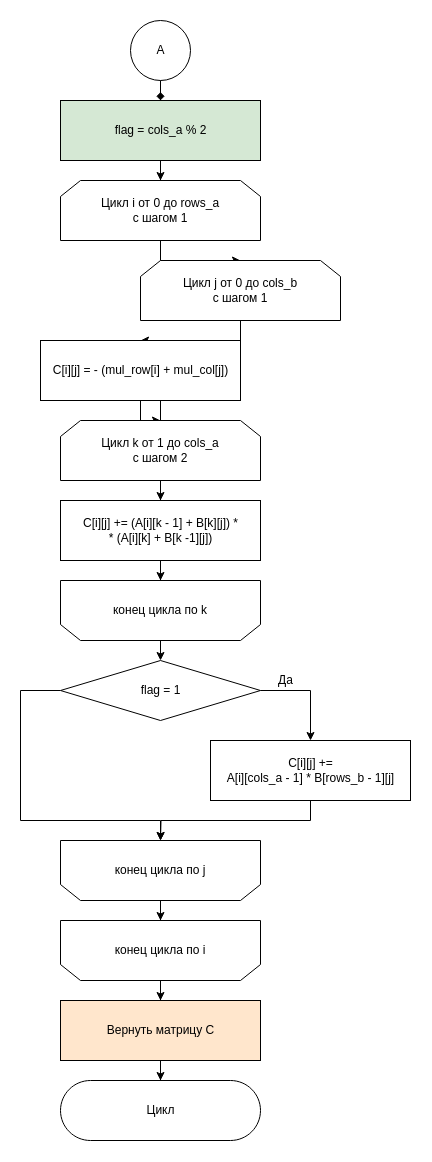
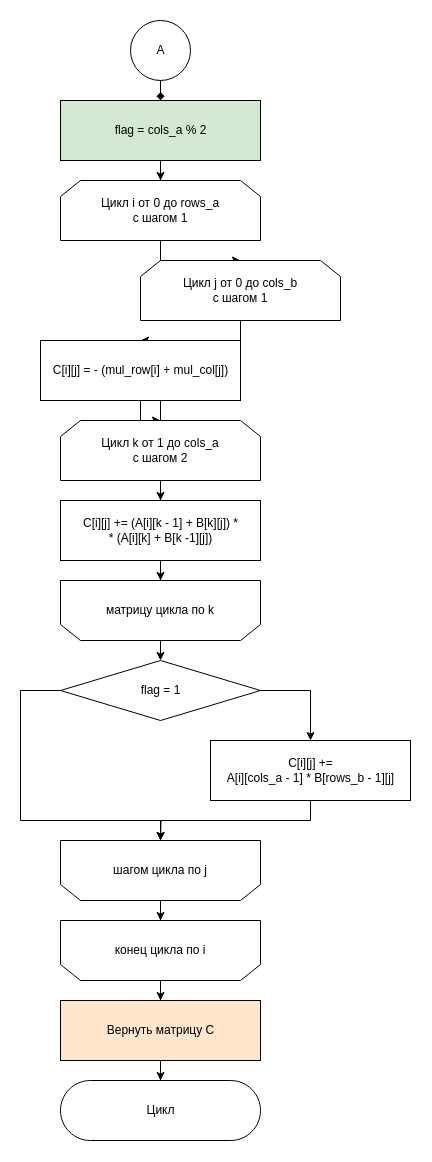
  <mxCell id="0" />
  <mxCell id="1" parent="0" />
  <mxCell id="2" style="edgeStyle=orthogonalEdgeStyle;rounded=0;orthogonalLoop=1;jettySize=auto;html=1;exitX=0.5;exitY=1;exitDx=0;exitDy=0;entryX=0.5;entryY=0;entryDx=0;entryDy=0;endArrow=none;endFill=0;" parent="1" source="4" target="7" edge="1"><mxGeometry relative="1" as="geometry" /></mxCell>
  <mxCell id="3" style="edgeStyle=orthogonalEdgeStyle;rounded=0;orthogonalLoop=1;jettySize=auto;html=1;exitX=0.5;exitY=1;exitDx=0;exitDy=0;" parent="1" source="4" target="7" edge="1"><mxGeometry relative="1" as="geometry" /></mxCell>
  <mxCell id="4" value="Цикл i от 0 до rows_a&lt;br&gt;с шагом 1" style="shape=loopLimit;whiteSpace=wrap;html=1;direction=east" parent="1" vertex="1"><mxGeometry x="60" y="180" width="200" height="60" as="geometry" /></mxCell>
  <mxCell id="5" style="edgeStyle=orthogonalEdgeStyle;rounded=0;orthogonalLoop=1;jettySize=auto;html=1;exitX=0.5;exitY=1;exitDx=0;exitDy=0;entryX=0.5;entryY=0;entryDx=0;entryDy=0;endArrow=none;endFill=0;" parent="1" source="7" target="10" edge="1"><mxGeometry relative="1" as="geometry" /></mxCell>
  <mxCell id="6" style="edgeStyle=orthogonalEdgeStyle;rounded=0;orthogonalLoop=1;jettySize=auto;html=1;exitX=0.5;exitY=1;exitDx=0;exitDy=0;" parent="1" source="7" target="10" edge="1"><mxGeometry relative="1" as="geometry" /></mxCell>
  <mxCell id="7" value="Цикл j от 0 до cols_b&lt;br&gt;с шагом 1" style="shape=loopLimit;whiteSpace=wrap;html=1;direction=east" parent="1" vertex="1"><mxGeometry x="140" y="260" width="200" height="60" as="geometry" /></mxCell>
  <mxCell id="8" style="edgeStyle=orthogonalEdgeStyle;rounded=0;orthogonalLoop=1;jettySize=auto;html=1;exitX=0.5;exitY=1;exitDx=0;exitDy=0;entryX=0.5;entryY=0;entryDx=0;entryDy=0;endArrow=none;endFill=0;" parent="1" source="10" target="23" edge="1"><mxGeometry relative="1" as="geometry" /></mxCell>
  <mxCell id="9" style="edgeStyle=orthogonalEdgeStyle;rounded=0;orthogonalLoop=1;jettySize=auto;html=1;exitX=0.5;exitY=1;exitDx=0;exitDy=0;" parent="1" source="10" target="23" edge="1"><mxGeometry relative="1" as="geometry" /></mxCell>
  <mxCell id="10" value="C[i][j] = - (mul_row[i] + mul_col[j])" style="html=1;dashed=0;whitespace=wrap;" parent="1" vertex="1"><mxGeometry x="40" y="340" width="200" height="60" as="geometry" /></mxCell>
  <mxCell id="11" style="edgeStyle=orthogonalEdgeStyle;rounded=0;orthogonalLoop=1;jettySize=auto;html=1;exitX=0.5;exitY=0;exitDx=0;exitDy=0;entryX=0.5;entryY=1;entryDx=0;entryDy=0;endArrow=none;endFill=0;" parent="1" source="13" target="16" edge="1"><mxGeometry relative="1" as="geometry" /></mxCell>
  <mxCell id="12" style="edgeStyle=orthogonalEdgeStyle;rounded=0;orthogonalLoop=1;jettySize=auto;html=1;exitX=0.5;exitY=0;exitDx=0;exitDy=0;" parent="1" source="13" target="16" edge="1"><mxGeometry relative="1" as="geometry" /></mxCell>
- <mxCell id="13" value="конец цикла по j" style="shape=loopLimit;whiteSpace=wrap;html=1;strokeWidth=1;direction=west;" parent="1" vertex="1"><mxGeometry x="60" y="840" width="200" height="60" as="geometry" /></mxCell>
+ <mxCell id="13" value="шагом цикла по j" style="shape=loopLimit;whiteSpace=wrap;html=1;strokeWidth=1;direction=west;" parent="1" vertex="1"><mxGeometry x="60" y="840" width="200" height="60" as="geometry" /></mxCell>
  <mxCell id="14" style="edgeStyle=orthogonalEdgeStyle;rounded=0;orthogonalLoop=1;jettySize=auto;html=1;exitX=0.5;exitY=0;exitDx=0;exitDy=0;entryX=0.5;entryY=0;entryDx=0;entryDy=0;endArrow=none;endFill=0;" parent="1" source="16" edge="1"><mxGeometry relative="1" as="geometry"><mxPoint x="160" y="1000" as="targetPoint" /></mxGeometry></mxCell>
  <mxCell id="15" style="edgeStyle=orthogonalEdgeStyle;rounded=0;orthogonalLoop=1;jettySize=auto;html=1;exitX=0.5;exitY=0;exitDx=0;exitDy=0;" parent="1" source="16" target="34" edge="1"><mxGeometry relative="1" as="geometry" /></mxCell>
  <mxCell id="16" value="конец цикла по i" style="shape=loopLimit;whiteSpace=wrap;html=1;strokeWidth=1;direction=west;" parent="1" vertex="1"><mxGeometry x="60" y="920" width="200" height="60" as="geometry" /></mxCell>
  <mxCell id="17" style="edgeStyle=orthogonalEdgeStyle;rounded=1;orthogonalLoop=1;jettySize=auto;html=1;exitX=0.5;exitY=1;exitDx=0;exitDy=0;entryX=0.5;entryY=0;entryDx=0;entryDy=0;endArrow=none;endFill=0;" parent="1" source="20" target="4" edge="1"><mxGeometry relative="1" as="geometry" /></mxCell>
  <mxCell id="18" style="edgeStyle=orthogonalEdgeStyle;rounded=0;orthogonalLoop=1;jettySize=auto;html=1;exitX=0.5;exitY=1;exitDx=0;exitDy=0;" parent="1" source="20" target="4" edge="1"><mxGeometry relative="1" as="geometry" /></mxCell>
  <mxCell id="19" style="edgeStyle=orthogonalEdgeStyle;rounded=0;orthogonalLoop=1;jettySize=auto;html=1;exitX=0.5;exitY=1;exitDx=0;exitDy=0;endArrow=diamond;" parent="1" source="20" target="36" edge="1"><mxGeometry relative="1" as="geometry" /></mxCell>
  <mxCell id="20" value="A" style="shape=ellipse;html=1;dashed=0;whitespace=wrap;aspect=fixed;perimeter=ellipsePerimeter;" parent="1" vertex="1"><mxGeometry x="130" y="20" width="60" height="60" as="geometry" /></mxCell>
  <mxCell id="21" style="edgeStyle=orthogonalEdgeStyle;rounded=0;orthogonalLoop=1;jettySize=auto;html=1;exitX=0.5;exitY=1;exitDx=0;exitDy=0;entryX=0.5;entryY=0;entryDx=0;entryDy=0;endArrow=none;endFill=0;" parent="1" source="23" target="26" edge="1"><mxGeometry relative="1" as="geometry" /></mxCell>
  <mxCell id="22" style="edgeStyle=orthogonalEdgeStyle;rounded=0;orthogonalLoop=1;jettySize=auto;html=1;exitX=0.5;exitY=1;exitDx=0;exitDy=0;" parent="1" source="23" target="26" edge="1"><mxGeometry relative="1" as="geometry" /></mxCell>
  <mxCell id="23" value="Цикл k от 1 до cols_a&lt;br&gt;с шагом 2" style="shape=loopLimit;whiteSpace=wrap;html=1;direction=east" parent="1" vertex="1"><mxGeometry x="60" y="420" width="200" height="60" as="geometry" /></mxCell>
  <mxCell id="24" style="edgeStyle=orthogonalEdgeStyle;rounded=0;orthogonalLoop=1;jettySize=auto;html=1;exitX=0.5;exitY=1;exitDx=0;exitDy=0;" parent="1" source="26" target="30" edge="1"><mxGeometry relative="1" as="geometry" /></mxCell>
  <mxCell id="25" style="edgeStyle=orthogonalEdgeStyle;rounded=0;orthogonalLoop=1;jettySize=auto;html=1;exitX=0.5;exitY=1;exitDx=0;exitDy=0;entryX=0.5;entryY=1;entryDx=0;entryDy=0;" parent="1" source="26" target="37" edge="1"><mxGeometry relative="1" as="geometry" /></mxCell>
  <mxCell id="26" value="C[i][j] += (A[i][k - 1] + B[k][j]) * &lt;br&gt;* (A[i][k] + B[k -1][j])" style="html=1;dashed=0;whitespace=wrap;" parent="1" vertex="1"><mxGeometry x="60" y="500" width="200" height="60" as="geometry" /></mxCell>
- <mxCell id="27" value="Да" style="text;html=1;align=center;verticalAlign=middle;resizable=0;points=[];autosize=1;strokeColor=none;" parent="1" vertex="1"><mxGeometry x="270" y="670" width="30" height="20" as="geometry" /></mxCell>
  <mxCell id="28" style="edgeStyle=orthogonalEdgeStyle;rounded=0;orthogonalLoop=1;jettySize=auto;html=1;exitX=1;exitY=0.5;exitDx=0;exitDy=0;" parent="1" source="30" target="32" edge="1"><mxGeometry relative="1" as="geometry" /></mxCell>
  <mxCell id="29" style="edgeStyle=orthogonalEdgeStyle;rounded=0;orthogonalLoop=1;jettySize=auto;html=1;exitX=0;exitY=0.5;exitDx=0;exitDy=0;" parent="1" source="30" edge="1"><mxGeometry relative="1" as="geometry"><Array as="points"><mxPoint x="20" y="690" /><mxPoint x="20" y="820" /><mxPoint x="160" y="820" /></Array><mxPoint x="160" y="840" as="targetPoint" /></mxGeometry></mxCell>
  <mxCell id="30" value="flag = 1" style="shape=rhombus;html=1;dashed=0;whitespace=wrap;perimeter=rhombusPerimeter;" parent="1" vertex="1"><mxGeometry x="60" y="660" width="200" height="60" as="geometry" /></mxCell>
  <mxCell id="31" style="edgeStyle=orthogonalEdgeStyle;rounded=0;orthogonalLoop=1;jettySize=auto;html=1;exitX=0.5;exitY=1;exitDx=0;exitDy=0;" parent="1" source="32" edge="1"><mxGeometry relative="1" as="geometry"><mxPoint x="160" y="840" as="targetPoint" /></mxGeometry></mxCell>
  <mxCell id="32" value="C[i][j] += &lt;br&gt;A[i][cols_a - 1] * B[rows_b - 1][j]" style="html=1;dashed=0;whitespace=wrap;" parent="1" vertex="1"><mxGeometry x="210" y="740" width="200" height="60" as="geometry" /></mxCell>
  <mxCell id="33" style="edgeStyle=orthogonalEdgeStyle;rounded=0;orthogonalLoop=1;jettySize=auto;html=1;exitX=0.5;exitY=1;exitDx=0;exitDy=0;" parent="1" source="34" target="35" edge="1"><mxGeometry relative="1" as="geometry" /></mxCell>
  <mxCell id="34" value="Вернуть матрицу C" style="html=1;dashed=0;whitespace=wrap;fillColor=#ffe6cc;" parent="1" vertex="1"><mxGeometry x="60" y="1000" width="200" height="60" as="geometry" /></mxCell>
  <mxCell id="35" value="Цикл" style="html=1;dashed=0;whitespace=wrap;shape=mxgraph.dfd.start" parent="1" vertex="1"><mxGeometry x="60" y="1080" width="200" height="60" as="geometry" /></mxCell>
  <mxCell id="36" value="flag = cols_a % 2" style="html=1;dashed=0;whitespace=wrap;fillColor=#d5e8d4;" parent="1" vertex="1"><mxGeometry x="60" y="100" width="200" height="60" as="geometry" /></mxCell>
- <mxCell id="37" value="конец цикла по k" style="shape=loopLimit;whiteSpace=wrap;html=1;strokeWidth=1;direction=west;" parent="1" vertex="1"><mxGeometry x="60" y="580" width="200" height="60" as="geometry" /></mxCell>
+ <mxCell id="37" value="матрицу цикла по k" style="shape=loopLimit;whiteSpace=wrap;html=1;strokeWidth=1;direction=west;" parent="1" vertex="1"><mxGeometry x="60" y="580" width="200" height="60" as="geometry" /></mxCell>
